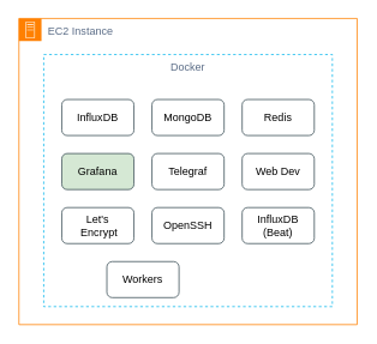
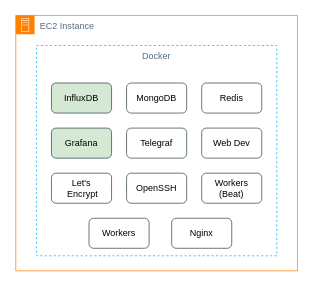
  <mxCell id="0" />
  <mxCell id="1" parent="0" />
  <mxCell id="2" value="EC2 Instance" style="points=[[0,0],[0.25,0],[0.5,0],[0.75,0],[1,0],[1,0.25],[1,0.5],[1,0.75],[1,1],[0.75,1],[0.5,1],[0.25,1],[0,1],[0,0.75],[0,0.5],[0,0.25]];outlineConnect=0;gradientColor=none;html=1;whiteSpace=wrap;fontSize=12;fontStyle=0;container=1;pointerEvents=0;collapsible=0;recursiveResize=0;shape=mxgraph.aws4.group;grIcon=mxgraph.aws4.group_on_premise;strokeColor=#FF8000;fillColor=none;verticalAlign=top;align=left;spacingLeft=30;fontColor=#5A6C86;dashed=0;" vertex="1" parent="1"><mxGeometry x="20.5" y="20" width="375" height="340" as="geometry" /></mxCell>
  <mxCell id="3" value="Docker" style="fillColor=none;strokeColor=#0db7ed;dashed=1;verticalAlign=top;fontStyle=0;fontColor=#5A6C86;" vertex="1" parent="1"><mxGeometry x="48" y="60" width="320" height="280" as="geometry" /></mxCell>
- <mxCell id="4" value="InfluxDB" style="rounded=1;whiteSpace=wrap;html=1;strokeColor=#384d54;" parent="1" vertex="1"><mxGeometry x="68" y="110" width="80" height="40" as="geometry" /></mxCell>
+ <mxCell id="4" value="InfluxDB" style="rounded=1;whiteSpace=wrap;html=1;strokeColor=#384d54;fillColor=#d5e8d4;" parent="1" vertex="1"><mxGeometry x="68" y="110" width="80" height="40" as="geometry" /></mxCell>
  <mxCell id="5" value="MongoDB" style="rounded=1;whiteSpace=wrap;html=1;strokeColor=#384d54;" parent="1" vertex="1"><mxGeometry x="168" y="110" width="80" height="40" as="geometry" /></mxCell>
  <mxCell id="6" value="Grafana" style="rounded=1;whiteSpace=wrap;html=1;strokeColor=#384d54;fillColor=#d5e8d4;" parent="1" vertex="1"><mxGeometry x="68" y="170" width="80" height="40" as="geometry" /></mxCell>
  <mxCell id="7" value="Telegraf" style="rounded=1;whiteSpace=wrap;html=1;strokeColor=#384d54;" parent="1" vertex="1"><mxGeometry x="168" y="170" width="80" height="40" as="geometry" /></mxCell>
  <mxCell id="8" value="Let's&lt;br&gt;&amp;nbsp;Encrypt" style="rounded=1;whiteSpace=wrap;html=1;strokeColor=#384d54;" parent="1" vertex="1"><mxGeometry x="68" y="230" width="80" height="40" as="geometry" /></mxCell>
  <mxCell id="9" value="Web Dev" style="rounded=1;whiteSpace=wrap;html=1;strokeColor=#384d54;" parent="1" vertex="1"><mxGeometry x="268" y="170" width="80" height="40" as="geometry" /></mxCell>
  <mxCell id="10" value="Redis" style="rounded=1;whiteSpace=wrap;html=1;strokeColor=#384d54;glass=0;shadow=0;sketch=0;strokeWidth=1;" parent="1" vertex="1"><mxGeometry x="268" y="110" width="80" height="40" as="geometry" /></mxCell>
  <mxCell id="11" value="OpenSSH" style="rounded=1;whiteSpace=wrap;html=1;strokeColor=#384d54;" parent="1" vertex="1"><mxGeometry x="168" y="230" width="80" height="40" as="geometry" /></mxCell>
  <mxCell id="12" value="Workers" style="rounded=1;whiteSpace=wrap;html=1;strokeColor=#384d54;" parent="1" vertex="1"><mxGeometry x="118" y="290" width="80" height="40" as="geometry" /></mxCell>
- <mxCell id="13" value="InfluxDB&lt;br&gt;(Beat)" style="rounded=1;whiteSpace=wrap;html=1;strokeColor=#384d54;" parent="1" vertex="1"><mxGeometry x="268" y="230" width="80" height="40" as="geometry" /></mxCell>
+ <mxCell id="13" value="Workers&lt;br&gt;(Beat)" style="rounded=1;whiteSpace=wrap;html=1;strokeColor=#384d54;" parent="1" vertex="1"><mxGeometry x="268" y="230" width="80" height="40" as="geometry" /></mxCell>
+ <mxCell id="14" value="Nginx" style="rounded=1;whiteSpace=wrap;html=1;strokeColor=#384d54;" parent="1" vertex="1"><mxGeometry x="228" y="290" width="80" height="40" as="geometry" /></mxCell>
